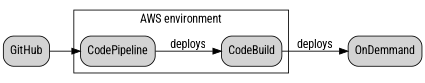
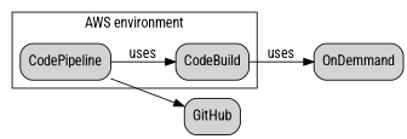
  digraph {
    fontname="Roboto Condensed"
    rankdir=LR
    node [fontname="Roboto Condensed" shape=rectangle style="rounded,filled"]
    edge [fontname="Roboto Condensed"]
    CodePipeline
    CodeBuild
    OnDemmand
    GitHub
    subgraph cluster_1 {
      label="AWS environment"
      CodePipeline
      CodeBuild
    }
-   CodePipeline -> CodeBuild [label=deploys]
-   CodeBuild -> OnDemmand [label=deploys]
-   GitHub -> CodePipeline
+   CodePipeline -> CodeBuild [label=uses]
+   CodeBuild -> OnDemmand [label=uses]
+   CodePipeline -> GitHub
  }
